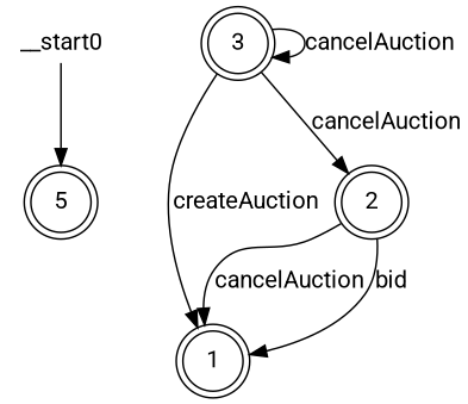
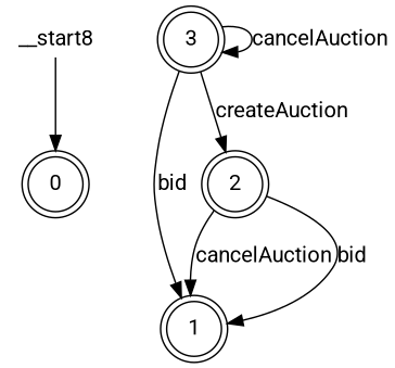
  digraph {
    fontname=Roboto
    node [fontname=Roboto shape=doublecircle]
    edge [fontname=Roboto]
-   n1 [label=5]
+   n1 [label=0]
    n2 [label=3]
    n3 [label=1]
    n4 [label=2]
-   __start0 [height=0 shape=none width=0]
+   __start0 [height=0 shape=none width=0 label=__start8]
    n2 -> n2 [label=cancelAuction]
-   n2 -> n3 [label=createAuction]
-   n2 -> n4 [label=cancelAuction]
+   n2 -> n3 [label=bid]
+   n2 -> n4 [label=createAuction]
    n4 -> n3 [label=cancelAuction]
    n4 -> n3 [label=bid]
    __start0 -> n1
  }
